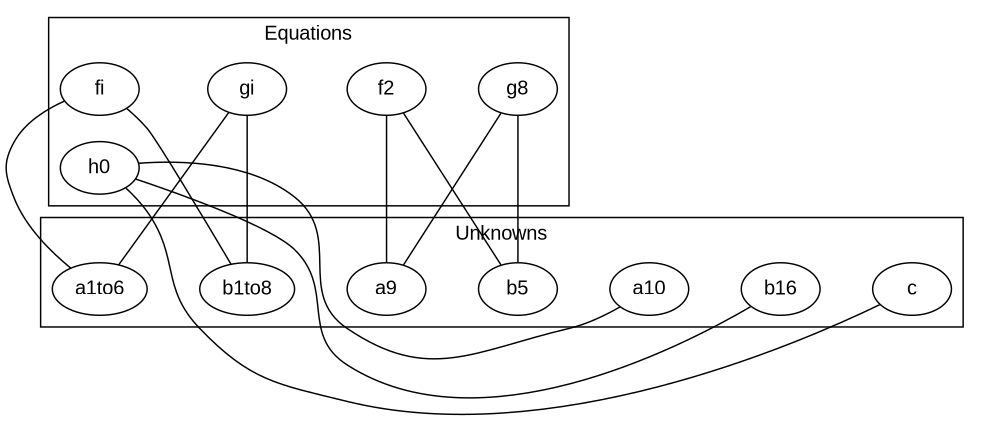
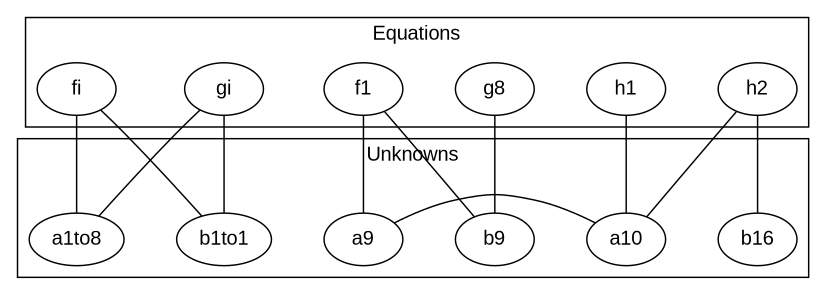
  graph {
    fontname="Liberation Sans"
    rankdir=LR
    node [fontname="Liberation Sans"]
    edge [fontname="Liberation Sans" constraint=false]
    fi
    gi
-   f2
+   f2 [label=f1]
    n4 [label=g8]
-   h2 [label=h0]
-   a1to8 [label=a1to6]
-   b1to8
+   h1
+   h2
+   a1to8
+   b1to8 [label=b1to1]
    a9
-   b9 [label=b5]
+   b9
    a10
    n12 [label=b16]
-   c
    subgraph cluster_1 {
      label=Equations
      fi
      gi
      f2
      n4
+     h1
      h2
    }
    subgraph cluster_2 {
      label=Unknowns
      a1to8
      b1to8
      a9
      b9
      a10
      n12
-     c
    }
    fi -- gi [style=invis constraint=""]
    gi -- f2 [style=invis constraint=""]
    f2 -- n4 [style=invis constraint=""]
    f2 -- a9
    f2 -- b9
+   n4 -- h1 [style=invis constraint=""]
+   h1 -- h2 [style=invis constraint=""]
+   h1 -- a10
    h2 -- a10
    h2 -- n12
    a1to8 -- fi
    a1to8 -- gi
    a1to8 -- b1to8 [style=invis constraint=""]
    b1to8 -- fi
    b1to8 -- gi
    b1to8 -- a9 [style=invis constraint=""]
-   a9 -- n4
+   a9 -- a10
    a9 -- b9 [style=invis constraint=""]
    b9 -- n4
    b9 -- a10 [style=invis constraint=""]
    a10 -- n12 [style=invis constraint=""]
-   n12 -- c [style=invis constraint=""]
-   c -- h2
  }
